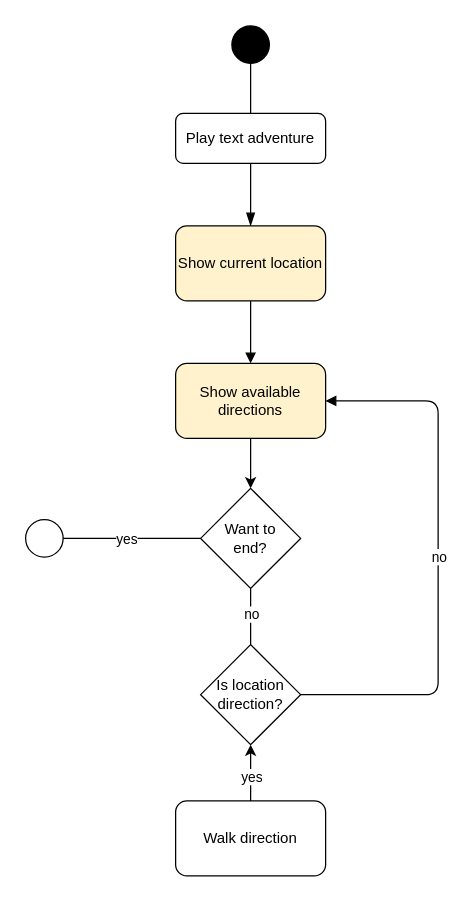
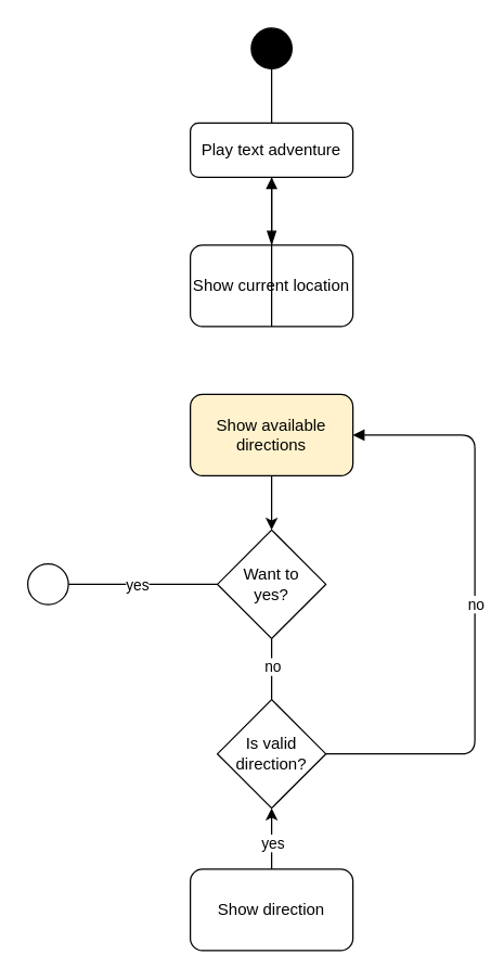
  <mxCell id="0" />
  <mxCell id="1" parent="0" />
  <mxCell id="2" value="" style="rounded=0;html=1;jettySize=auto;orthogonalLoop=1;fontSize=11;endArrow=blockThin;endFill=1;endSize=8;strokeWidth=1;shadow=0;labelBackgroundColor=none;edgeStyle=orthogonalEdgeStyle;" parent="1" source="3" edge="1"><mxGeometry relative="1" as="geometry"><mxPoint x="200" y="180" as="targetPoint" /></mxGeometry></mxCell>
  <mxCell id="3" value="Play text adventure" style="rounded=1;whiteSpace=wrap;html=1;fontSize=12;glass=0;strokeWidth=1;shadow=0;" parent="1" vertex="1"><mxGeometry x="140" y="90" width="120" height="40" as="geometry" /></mxCell>
  <mxCell id="4" value="" style="ellipse;whiteSpace=wrap;html=1;aspect=fixed;fillColor=#000000;" vertex="1" parent="1"><mxGeometry x="185" y="20" width="30" height="30" as="geometry" /></mxCell>
  <mxCell id="5" value="" style="endArrow=none;html=1;entryX=0.5;entryY=1;entryDx=0;entryDy=0;exitX=0.5;exitY=0;exitDx=0;exitDy=0;" edge="1" parent="1" source="3" target="4"><mxGeometry width="50" height="50" relative="1" as="geometry"><mxPoint x="370" y="80" as="sourcePoint" /><mxPoint x="420" y="30" as="targetPoint" /></mxGeometry></mxCell>
  <mxCell id="6" value="Show available directions" style="rounded=1;whiteSpace=wrap;html=1;fillColor=#fff2cc;" vertex="1" parent="1"><mxGeometry x="140" y="290" width="120" height="60" as="geometry" /></mxCell>
- <mxCell id="7" value="Is location direction?" style="rhombus;whiteSpace=wrap;html=1;fillColor=#FFFFFF;" vertex="1" parent="1"><mxGeometry x="160" y="515" width="80" height="80" as="geometry" /></mxCell>
+ <mxCell id="7" value="Is valid direction?" style="rhombus;whiteSpace=wrap;html=1;fillColor=#FFFFFF;" vertex="1" parent="1"><mxGeometry x="160" y="515" width="80" height="80" as="geometry" /></mxCell>
  <mxCell id="8" value="" style="endArrow=block;html=1;exitX=1;exitY=0.5;exitDx=0;exitDy=0;entryX=1;entryY=0.5;entryDx=0;entryDy=0;endFill=1;" edge="1" parent="1" source="7" target="6"><mxGeometry width="50" height="50" relative="1" as="geometry"><mxPoint x="230" y="380" as="sourcePoint" /><mxPoint x="280" y="330" as="targetPoint" /><Array as="points"><mxPoint x="350" y="555" /><mxPoint x="350" y="320" /></Array></mxGeometry></mxCell>
  <mxCell id="9" value="no" style="edgeLabel;html=1;align=center;verticalAlign=middle;resizable=0;points=[];" vertex="1" connectable="0" parent="8"><mxGeometry x="-0.113" y="-2" relative="1" as="geometry"><mxPoint x="-2" y="-28" as="offset" /></mxGeometry></mxCell>
- <mxCell id="10" value="Walk direction" style="rounded=1;whiteSpace=wrap;html=1;fillColor=#FFFFFF;" vertex="1" parent="1"><mxGeometry x="140" y="640" width="120" height="60" as="geometry" /></mxCell>
- <mxCell id="11" value="Show current location" style="rounded=1;whiteSpace=wrap;html=1;fillColor=#fff2cc;" vertex="1" parent="1"><mxGeometry x="140" y="180" width="120" height="60" as="geometry" /></mxCell>
- <mxCell id="12" value="" style="endArrow=block;html=1;entryX=0.5;entryY=0;entryDx=0;entryDy=0;endFill=1;exitX=0.5;exitY=1;exitDx=0;exitDy=0;" edge="1" parent="1" source="11" target="6"><mxGeometry width="50" height="50" relative="1" as="geometry"><mxPoint x="250" y="260" as="sourcePoint" /><mxPoint x="150" y="250" as="targetPoint" /></mxGeometry></mxCell>
- <mxCell id="13" value="&lt;div&gt;Want to &lt;br&gt;&lt;/div&gt;&lt;div&gt;end?&lt;/div&gt;" style="rhombus;whiteSpace=wrap;html=1;fillColor=#FFFFFF;" vertex="1" parent="1"><mxGeometry x="160" y="390" width="80" height="80" as="geometry" /></mxCell>
+ <mxCell id="10" value="Show direction" style="rounded=1;whiteSpace=wrap;html=1;fillColor=#FFFFFF;" vertex="1" parent="1"><mxGeometry x="140" y="640" width="120" height="60" as="geometry" /></mxCell>
+ <mxCell id="11" value="Show current location" style="rounded=1;whiteSpace=wrap;html=1;fillColor=#FFFFFF;" vertex="1" parent="1"><mxGeometry x="140" y="180" width="120" height="60" as="geometry" /></mxCell>
+ <mxCell id="12" value="" style="endArrow=block;html=1;endFill=1;exitX=0.5;exitY=1;exitDx=0;exitDy=0;" edge="1" parent="1" source="11" target="3"><mxGeometry width="50" height="50" relative="1" as="geometry"><mxPoint x="250" y="260" as="sourcePoint" /><mxPoint x="150" y="250" as="targetPoint" /></mxGeometry></mxCell>
+ <mxCell id="13" value="&lt;div&gt;Want to &lt;br&gt;&lt;/div&gt;&lt;div&gt;yes?&lt;/div&gt;" style="rhombus;whiteSpace=wrap;html=1;fillColor=#FFFFFF;" vertex="1" parent="1"><mxGeometry x="160" y="390" width="80" height="80" as="geometry" /></mxCell>
  <mxCell id="14" value="" style="ellipse;whiteSpace=wrap;html=1;aspect=fixed;fillColor=#FFFFFF;backgroundOutline=0;" vertex="1" parent="1"><mxGeometry x="20" y="415" width="30" height="30" as="geometry" /></mxCell>
  <mxCell id="15" value="" style="endArrow=none;html=1;entryX=0;entryY=0.5;entryDx=0;entryDy=0;exitX=1;exitY=0.5;exitDx=0;exitDy=0;" edge="1" parent="1" source="14" target="13"><mxGeometry width="50" height="50" relative="1" as="geometry"><mxPoint x="90" y="470" as="sourcePoint" /><mxPoint x="140" y="420" as="targetPoint" /></mxGeometry></mxCell>
  <mxCell id="16" value="yes" style="edgeLabel;html=1;align=center;verticalAlign=middle;resizable=0;points=[];" vertex="1" connectable="0" parent="15"><mxGeometry x="-0.379" relative="1" as="geometry"><mxPoint x="16" as="offset" /></mxGeometry></mxCell>
  <mxCell id="17" value="" style="endArrow=none;html=1;entryX=0.5;entryY=1;entryDx=0;entryDy=0;exitX=0.5;exitY=0;exitDx=0;exitDy=0;" edge="1" parent="1" source="7" target="13"><mxGeometry width="50" height="50" relative="1" as="geometry"><mxPoint x="40" y="540" as="sourcePoint" /><mxPoint x="90" y="490" as="targetPoint" /></mxGeometry></mxCell>
  <mxCell id="18" value="no" style="edgeLabel;html=1;align=center;verticalAlign=middle;resizable=0;points=[];" vertex="1" connectable="0" parent="17"><mxGeometry x="-0.282" y="1" relative="1" as="geometry"><mxPoint x="1" y="-9" as="offset" /></mxGeometry></mxCell>
  <mxCell id="19" value="" style="endArrow=classic;html=1;entryX=0.5;entryY=1;entryDx=0;entryDy=0;exitX=0.5;exitY=0;exitDx=0;exitDy=0;" edge="1" parent="1" source="10" target="7"><mxGeometry width="50" height="50" relative="1" as="geometry"><mxPoint x="80" y="630" as="sourcePoint" /><mxPoint x="130" y="580" as="targetPoint" /></mxGeometry></mxCell>
  <mxCell id="20" value="yes" style="edgeLabel;html=1;align=center;verticalAlign=middle;resizable=0;points=[];" vertex="1" connectable="0" parent="19"><mxGeometry x="-0.467" y="2" relative="1" as="geometry"><mxPoint x="2" y="-8" as="offset" /></mxGeometry></mxCell>
  <mxCell id="21" value="" style="endArrow=classic;html=1;exitX=0.5;exitY=1;exitDx=0;exitDy=0;" edge="1" parent="1" source="6"><mxGeometry width="50" height="50" relative="1" as="geometry"><mxPoint x="200" y="400" as="sourcePoint" /><mxPoint x="200" y="390" as="targetPoint" /></mxGeometry></mxCell>
